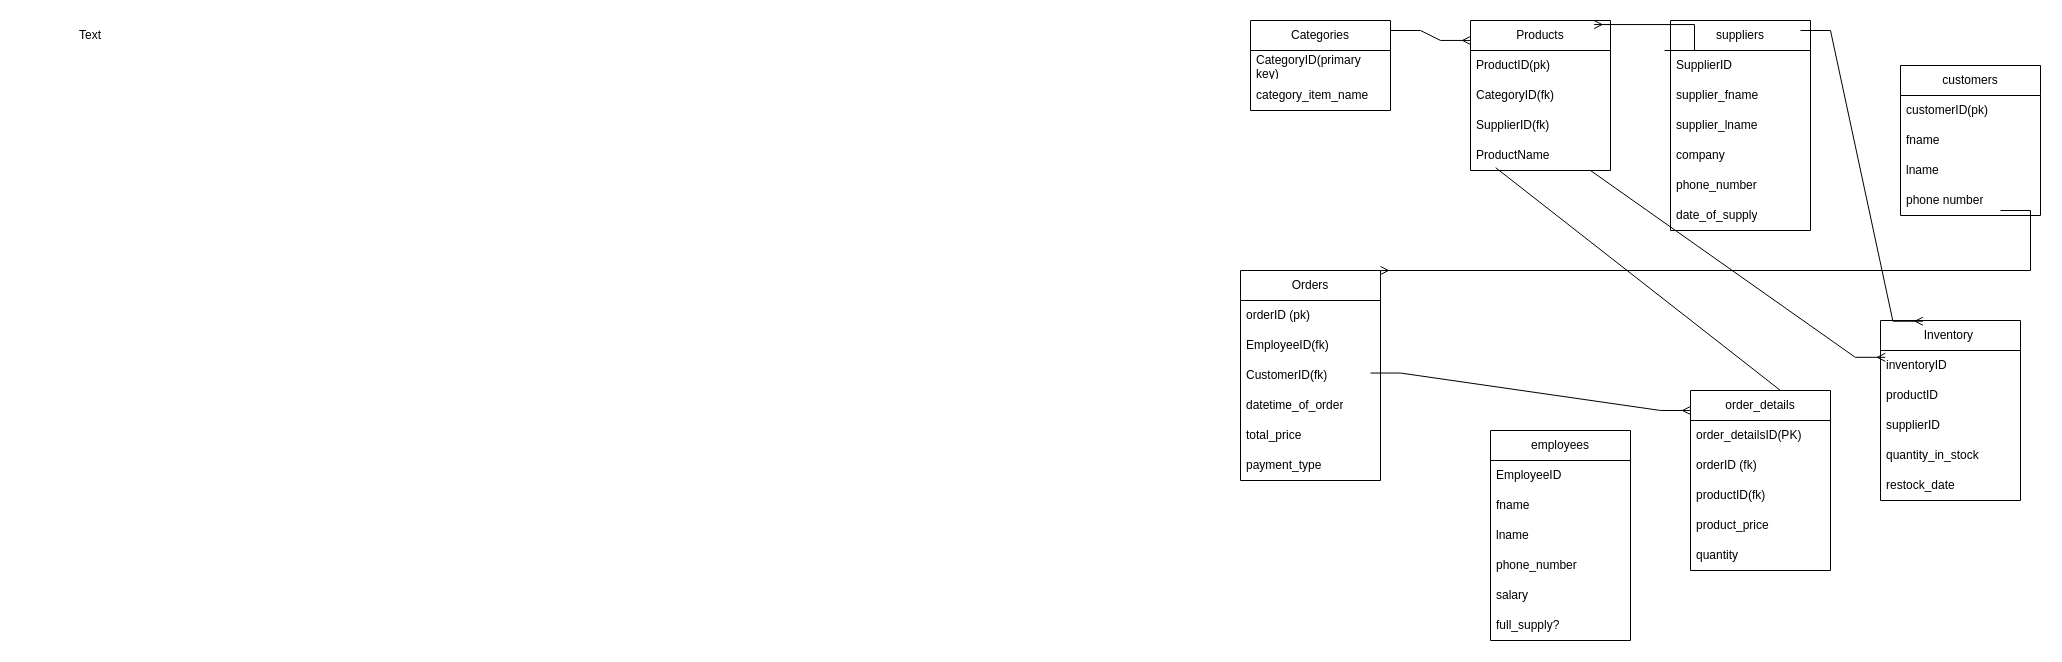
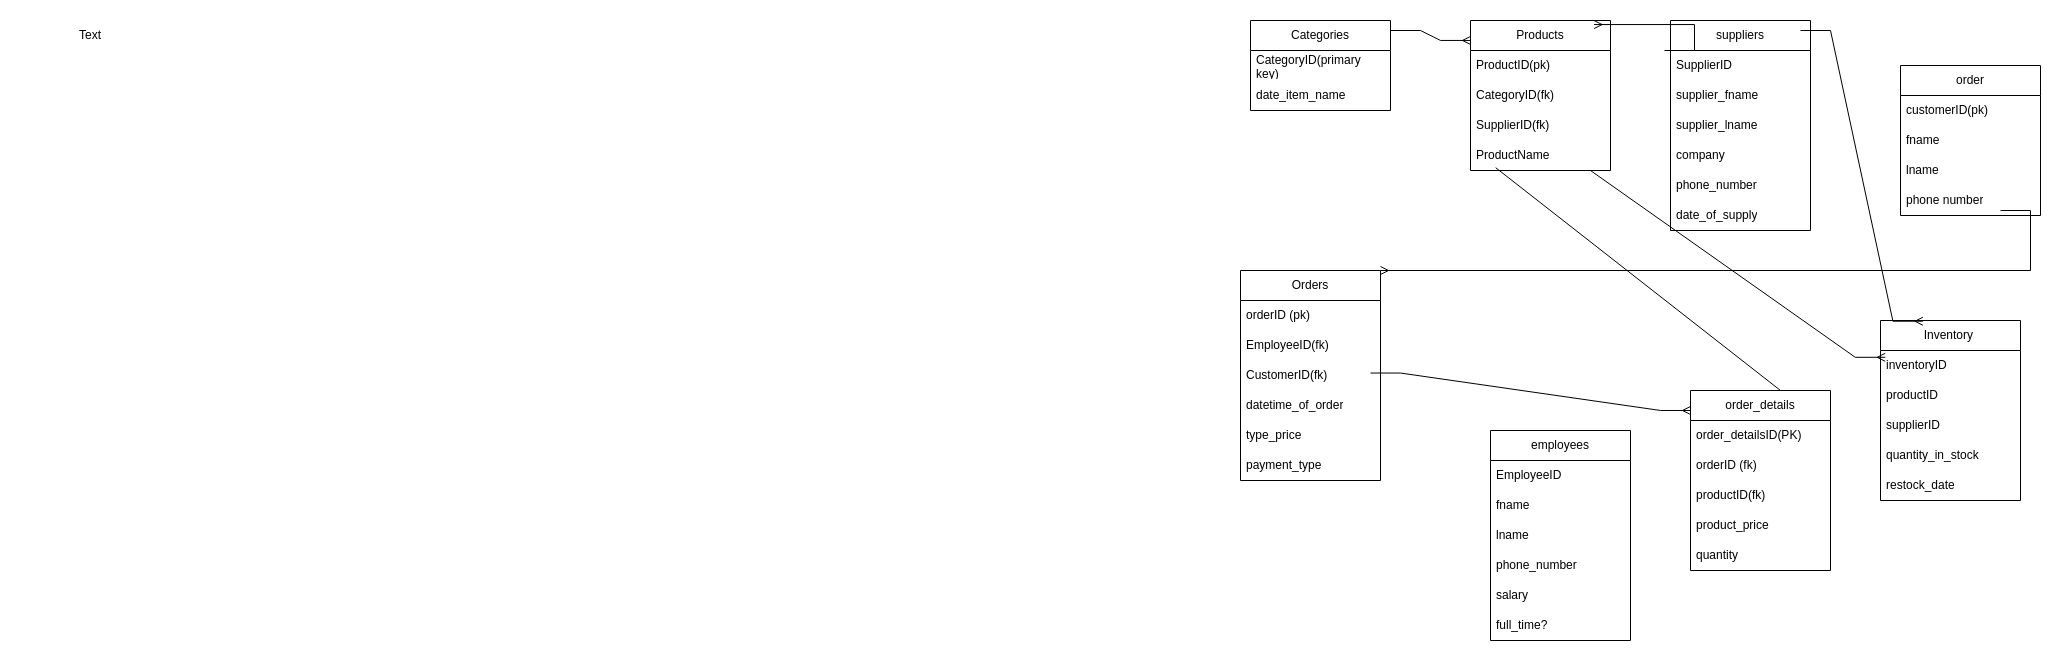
  <mxCell id="0" />
  <mxCell id="1" parent="0" />
  <mxCell id="2" value="Categories" style="swimlane;fontStyle=0;childLayout=stackLayout;horizontal=1;startSize=30;horizontalStack=0;resizeParent=1;resizeParentMax=0;resizeLast=0;collapsible=1;marginBottom=0;whiteSpace=wrap;html=1;" vertex="1" parent="1"><mxGeometry x="1250" y="20" width="140" height="90" as="geometry" /></mxCell>
  <mxCell id="3" value="CategoryID(primary key)" style="text;strokeColor=none;fillColor=none;align=left;verticalAlign=middle;spacingLeft=4;spacingRight=4;overflow=hidden;points=[[0,0.5],[1,0.5]];portConstraint=eastwest;rotatable=0;whiteSpace=wrap;html=1;" vertex="1" parent="2"><mxGeometry y="30" width="140" height="30" as="geometry" /></mxCell>
- <mxCell id="4" value="category_item_name" style="text;strokeColor=none;fillColor=none;align=left;verticalAlign=middle;spacingLeft=4;spacingRight=4;overflow=hidden;points=[[0,0.5],[1,0.5]];portConstraint=eastwest;rotatable=0;whiteSpace=wrap;html=1;" vertex="1" parent="2"><mxGeometry y="60" width="140" height="30" as="geometry" /></mxCell>
+ <mxCell id="4" value="date_item_name" style="text;strokeColor=none;fillColor=none;align=left;verticalAlign=middle;spacingLeft=4;spacingRight=4;overflow=hidden;points=[[0,0.5],[1,0.5]];portConstraint=eastwest;rotatable=0;whiteSpace=wrap;html=1;" vertex="1" parent="2"><mxGeometry y="60" width="140" height="30" as="geometry" /></mxCell>
  <mxCell id="5" value="Products" style="swimlane;fontStyle=0;childLayout=stackLayout;horizontal=1;startSize=30;horizontalStack=0;resizeParent=1;resizeParentMax=0;resizeLast=0;collapsible=1;marginBottom=0;whiteSpace=wrap;html=1;" vertex="1" parent="1"><mxGeometry x="1470" y="20" width="140" height="150" as="geometry" /></mxCell>
  <mxCell id="6" value="ProductID(pk)" style="text;strokeColor=none;fillColor=none;align=left;verticalAlign=middle;spacingLeft=4;spacingRight=4;overflow=hidden;points=[[0,0.5],[1,0.5]];portConstraint=eastwest;rotatable=0;whiteSpace=wrap;html=1;" vertex="1" parent="5"><mxGeometry y="30" width="140" height="30" as="geometry" /></mxCell>
  <mxCell id="7" value="" style="edgeStyle=entityRelationEdgeStyle;fontSize=12;html=1;endArrow=ERmany;rounded=0;entryX=0.034;entryY=0.227;entryDx=0;entryDy=0;entryPerimeter=0;" edge="1" parent="5" target="46"><mxGeometry width="100" height="100" relative="1" as="geometry"><mxPoint x="90" y="150" as="sourcePoint" /><mxPoint x="190" y="50" as="targetPoint" /></mxGeometry></mxCell>
  <mxCell id="8" value="CategoryID(fk)" style="text;strokeColor=none;fillColor=none;align=left;verticalAlign=middle;spacingLeft=4;spacingRight=4;overflow=hidden;points=[[0,0.5],[1,0.5]];portConstraint=eastwest;rotatable=0;whiteSpace=wrap;html=1;" vertex="1" parent="5"><mxGeometry y="60" width="140" height="30" as="geometry" /></mxCell>
  <mxCell id="9" value="SupplierID(fk)" style="text;strokeColor=none;fillColor=none;align=left;verticalAlign=middle;spacingLeft=4;spacingRight=4;overflow=hidden;points=[[0,0.5],[1,0.5]];portConstraint=eastwest;rotatable=0;whiteSpace=wrap;html=1;" vertex="1" parent="5"><mxGeometry y="90" width="140" height="30" as="geometry" /></mxCell>
  <mxCell id="10" value="ProductName" style="text;strokeColor=none;fillColor=none;align=left;verticalAlign=middle;spacingLeft=4;spacingRight=4;overflow=hidden;points=[[0,0.5],[1,0.5]];portConstraint=eastwest;rotatable=0;whiteSpace=wrap;html=1;" vertex="1" parent="5"><mxGeometry y="120" width="140" height="30" as="geometry" /></mxCell>
  <mxCell id="11" value="Text" style="text;html=1;align=center;verticalAlign=middle;whiteSpace=wrap;rounded=0;" vertex="1" parent="1"><mxGeometry x="20" y="20" width="140" height="30" as="geometry" /></mxCell>
  <mxCell id="12" value="suppliers" style="swimlane;fontStyle=0;childLayout=stackLayout;horizontal=1;startSize=30;horizontalStack=0;resizeParent=1;resizeParentMax=0;resizeLast=0;collapsible=1;marginBottom=0;whiteSpace=wrap;html=1;" vertex="1" parent="1"><mxGeometry x="1670" y="20" width="140" height="210" as="geometry" /></mxCell>
  <mxCell id="13" value="SupplierID" style="text;strokeColor=none;fillColor=none;align=left;verticalAlign=middle;spacingLeft=4;spacingRight=4;overflow=hidden;points=[[0,0.5],[1,0.5]];portConstraint=eastwest;rotatable=0;whiteSpace=wrap;html=1;" vertex="1" parent="12"><mxGeometry y="30" width="140" height="30" as="geometry" /></mxCell>
  <mxCell id="14" value="supplier_fname" style="text;strokeColor=none;fillColor=none;align=left;verticalAlign=middle;spacingLeft=4;spacingRight=4;overflow=hidden;points=[[0,0.5],[1,0.5]];portConstraint=eastwest;rotatable=0;whiteSpace=wrap;html=1;" vertex="1" parent="12"><mxGeometry y="60" width="140" height="30" as="geometry" /></mxCell>
  <mxCell id="15" value="supplier_lname" style="text;strokeColor=none;fillColor=none;align=left;verticalAlign=middle;spacingLeft=4;spacingRight=4;overflow=hidden;points=[[0,0.5],[1,0.5]];portConstraint=eastwest;rotatable=0;whiteSpace=wrap;html=1;" vertex="1" parent="12"><mxGeometry y="90" width="140" height="30" as="geometry" /></mxCell>
  <mxCell id="16" value="company" style="text;strokeColor=none;fillColor=none;align=left;verticalAlign=middle;spacingLeft=4;spacingRight=4;overflow=hidden;points=[[0,0.5],[1,0.5]];portConstraint=eastwest;rotatable=0;whiteSpace=wrap;html=1;" vertex="1" parent="12"><mxGeometry y="120" width="140" height="30" as="geometry" /></mxCell>
  <mxCell id="17" value="phone_number" style="text;strokeColor=none;fillColor=none;align=left;verticalAlign=middle;spacingLeft=4;spacingRight=4;overflow=hidden;points=[[0,0.5],[1,0.5]];portConstraint=eastwest;rotatable=0;whiteSpace=wrap;html=1;" vertex="1" parent="12"><mxGeometry y="150" width="140" height="30" as="geometry" /></mxCell>
  <mxCell id="18" value="date_of_supply" style="text;strokeColor=none;fillColor=none;align=left;verticalAlign=middle;spacingLeft=4;spacingRight=4;overflow=hidden;points=[[0,0.5],[1,0.5]];portConstraint=eastwest;rotatable=0;whiteSpace=wrap;html=1;" vertex="1" parent="12"><mxGeometry y="180" width="140" height="30" as="geometry" /></mxCell>
  <mxCell id="19" value="Orders" style="swimlane;fontStyle=0;childLayout=stackLayout;horizontal=1;startSize=30;horizontalStack=0;resizeParent=1;resizeParentMax=0;resizeLast=0;collapsible=1;marginBottom=0;whiteSpace=wrap;html=1;" vertex="1" parent="1"><mxGeometry x="1240" y="270" width="140" height="210" as="geometry" /></mxCell>
  <mxCell id="20" value="orderID (pk)" style="text;strokeColor=none;fillColor=none;align=left;verticalAlign=middle;spacingLeft=4;spacingRight=4;overflow=hidden;points=[[0,0.5],[1,0.5]];portConstraint=eastwest;rotatable=0;whiteSpace=wrap;html=1;" vertex="1" parent="19"><mxGeometry y="30" width="140" height="30" as="geometry" /></mxCell>
  <mxCell id="21" value="EmployeeID(fk)" style="text;strokeColor=none;fillColor=none;align=left;verticalAlign=middle;spacingLeft=4;spacingRight=4;overflow=hidden;points=[[0,0.5],[1,0.5]];portConstraint=eastwest;rotatable=0;whiteSpace=wrap;html=1;" vertex="1" parent="19"><mxGeometry y="60" width="140" height="30" as="geometry" /></mxCell>
  <mxCell id="22" value="CustomerID(fk)" style="text;strokeColor=none;fillColor=none;align=left;verticalAlign=middle;spacingLeft=4;spacingRight=4;overflow=hidden;points=[[0,0.5],[1,0.5]];portConstraint=eastwest;rotatable=0;whiteSpace=wrap;html=1;" vertex="1" parent="19"><mxGeometry y="90" width="140" height="30" as="geometry" /></mxCell>
  <mxCell id="23" value="datetime_of_order" style="text;strokeColor=none;fillColor=none;align=left;verticalAlign=middle;spacingLeft=4;spacingRight=4;overflow=hidden;points=[[0,0.5],[1,0.5]];portConstraint=eastwest;rotatable=0;whiteSpace=wrap;html=1;" vertex="1" parent="19"><mxGeometry y="120" width="140" height="30" as="geometry" /></mxCell>
- <mxCell id="24" value="total_price" style="text;strokeColor=none;fillColor=none;align=left;verticalAlign=middle;spacingLeft=4;spacingRight=4;overflow=hidden;points=[[0,0.5],[1,0.5]];portConstraint=eastwest;rotatable=0;whiteSpace=wrap;html=1;" vertex="1" parent="19"><mxGeometry y="150" width="140" height="30" as="geometry" /></mxCell>
+ <mxCell id="24" value="type_price" style="text;strokeColor=none;fillColor=none;align=left;verticalAlign=middle;spacingLeft=4;spacingRight=4;overflow=hidden;points=[[0,0.5],[1,0.5]];portConstraint=eastwest;rotatable=0;whiteSpace=wrap;html=1;" vertex="1" parent="19"><mxGeometry y="150" width="140" height="30" as="geometry" /></mxCell>
  <mxCell id="25" value="payment_type" style="text;strokeColor=none;fillColor=none;align=left;verticalAlign=middle;spacingLeft=4;spacingRight=4;overflow=hidden;points=[[0,0.5],[1,0.5]];portConstraint=eastwest;rotatable=0;whiteSpace=wrap;html=1;" vertex="1" parent="19"><mxGeometry y="180" width="140" height="30" as="geometry" /></mxCell>
  <mxCell id="26" value="employees" style="swimlane;fontStyle=0;childLayout=stackLayout;horizontal=1;startSize=30;horizontalStack=0;resizeParent=1;resizeParentMax=0;resizeLast=0;collapsible=1;marginBottom=0;whiteSpace=wrap;html=1;" vertex="1" parent="1"><mxGeometry x="1490" y="430" width="140" height="210" as="geometry" /></mxCell>
  <mxCell id="27" value="EmployeeID" style="text;strokeColor=none;fillColor=none;align=left;verticalAlign=middle;spacingLeft=4;spacingRight=4;overflow=hidden;points=[[0,0.5],[1,0.5]];portConstraint=eastwest;rotatable=0;whiteSpace=wrap;html=1;" vertex="1" parent="26"><mxGeometry y="30" width="140" height="30" as="geometry" /></mxCell>
  <mxCell id="28" value="fname" style="text;strokeColor=none;fillColor=none;align=left;verticalAlign=middle;spacingLeft=4;spacingRight=4;overflow=hidden;points=[[0,0.5],[1,0.5]];portConstraint=eastwest;rotatable=0;whiteSpace=wrap;html=1;" vertex="1" parent="26"><mxGeometry y="60" width="140" height="30" as="geometry" /></mxCell>
  <mxCell id="29" value="lname" style="text;strokeColor=none;fillColor=none;align=left;verticalAlign=middle;spacingLeft=4;spacingRight=4;overflow=hidden;points=[[0,0.5],[1,0.5]];portConstraint=eastwest;rotatable=0;whiteSpace=wrap;html=1;" vertex="1" parent="26"><mxGeometry y="90" width="140" height="30" as="geometry" /></mxCell>
  <mxCell id="30" value="phone_number" style="text;strokeColor=none;fillColor=none;align=left;verticalAlign=middle;spacingLeft=4;spacingRight=4;overflow=hidden;points=[[0,0.5],[1,0.5]];portConstraint=eastwest;rotatable=0;whiteSpace=wrap;html=1;" vertex="1" parent="26"><mxGeometry y="120" width="140" height="30" as="geometry" /></mxCell>
  <mxCell id="31" value="salary" style="text;strokeColor=none;fillColor=none;align=left;verticalAlign=middle;spacingLeft=4;spacingRight=4;overflow=hidden;points=[[0,0.5],[1,0.5]];portConstraint=eastwest;rotatable=0;whiteSpace=wrap;html=1;" vertex="1" parent="26"><mxGeometry y="150" width="140" height="30" as="geometry" /></mxCell>
- <mxCell id="32" value="full_supply?" style="text;strokeColor=none;fillColor=none;align=left;verticalAlign=middle;spacingLeft=4;spacingRight=4;overflow=hidden;points=[[0,0.5],[1,0.5]];portConstraint=eastwest;rotatable=0;whiteSpace=wrap;html=1;" vertex="1" parent="26"><mxGeometry y="180" width="140" height="30" as="geometry" /></mxCell>
+ <mxCell id="32" value="full_time?" style="text;strokeColor=none;fillColor=none;align=left;verticalAlign=middle;spacingLeft=4;spacingRight=4;overflow=hidden;points=[[0,0.5],[1,0.5]];portConstraint=eastwest;rotatable=0;whiteSpace=wrap;html=1;" vertex="1" parent="26"><mxGeometry y="180" width="140" height="30" as="geometry" /></mxCell>
  <mxCell id="33" value="order_details" style="swimlane;fontStyle=0;childLayout=stackLayout;horizontal=1;startSize=30;horizontalStack=0;resizeParent=1;resizeParentMax=0;resizeLast=0;collapsible=1;marginBottom=0;whiteSpace=wrap;html=1;" vertex="1" parent="1"><mxGeometry x="1690" y="390" width="140" height="180" as="geometry" /></mxCell>
  <mxCell id="34" value="order_detailsID(PK)" style="text;strokeColor=none;fillColor=none;align=left;verticalAlign=middle;spacingLeft=4;spacingRight=4;overflow=hidden;points=[[0,0.5],[1,0.5]];portConstraint=eastwest;rotatable=0;whiteSpace=wrap;html=1;" vertex="1" parent="33"><mxGeometry y="30" width="140" height="30" as="geometry" /></mxCell>
  <mxCell id="35" value="orderID (fk)" style="text;strokeColor=none;fillColor=none;align=left;verticalAlign=middle;spacingLeft=4;spacingRight=4;overflow=hidden;points=[[0,0.5],[1,0.5]];portConstraint=eastwest;rotatable=0;whiteSpace=wrap;html=1;" vertex="1" parent="33"><mxGeometry y="60" width="140" height="30" as="geometry" /></mxCell>
  <mxCell id="36" value="productID(fk)" style="text;strokeColor=none;fillColor=none;align=left;verticalAlign=middle;spacingLeft=4;spacingRight=4;overflow=hidden;points=[[0,0.5],[1,0.5]];portConstraint=eastwest;rotatable=0;whiteSpace=wrap;html=1;" vertex="1" parent="33"><mxGeometry y="90" width="140" height="30" as="geometry" /></mxCell>
  <mxCell id="37" value="product_price" style="text;strokeColor=none;fillColor=none;align=left;verticalAlign=middle;spacingLeft=4;spacingRight=4;overflow=hidden;points=[[0,0.5],[1,0.5]];portConstraint=eastwest;rotatable=0;whiteSpace=wrap;html=1;" vertex="1" parent="33"><mxGeometry y="120" width="140" height="30" as="geometry" /></mxCell>
  <mxCell id="38" value="quantity" style="text;strokeColor=none;fillColor=none;align=left;verticalAlign=middle;spacingLeft=4;spacingRight=4;overflow=hidden;points=[[0,0.5],[1,0.5]];portConstraint=eastwest;rotatable=0;whiteSpace=wrap;html=1;" vertex="1" parent="33"><mxGeometry y="150" width="140" height="30" as="geometry" /></mxCell>
- <mxCell id="39" value="customers" style="swimlane;fontStyle=0;childLayout=stackLayout;horizontal=1;startSize=30;horizontalStack=0;resizeParent=1;resizeParentMax=0;resizeLast=0;collapsible=1;marginBottom=0;whiteSpace=wrap;html=1;" vertex="1" parent="1"><mxGeometry x="1900" y="65" width="140" height="150" as="geometry" /></mxCell>
+ <mxCell id="39" value="order" style="swimlane;fontStyle=0;childLayout=stackLayout;horizontal=1;startSize=30;horizontalStack=0;resizeParent=1;resizeParentMax=0;resizeLast=0;collapsible=1;marginBottom=0;whiteSpace=wrap;html=1;" vertex="1" parent="1"><mxGeometry x="1900" y="65" width="140" height="150" as="geometry" /></mxCell>
  <mxCell id="40" value="customerID(pk)" style="text;strokeColor=none;fillColor=none;align=left;verticalAlign=middle;spacingLeft=4;spacingRight=4;overflow=hidden;points=[[0,0.5],[1,0.5]];portConstraint=eastwest;rotatable=0;whiteSpace=wrap;html=1;" vertex="1" parent="39"><mxGeometry y="30" width="140" height="30" as="geometry" /></mxCell>
  <mxCell id="41" value="" style="edgeStyle=entityRelationEdgeStyle;fontSize=12;html=1;endArrow=ERmany;rounded=0;entryX=1;entryY=0;entryDx=0;entryDy=0;" edge="1" parent="39" target="19"><mxGeometry width="100" height="100" relative="1" as="geometry"><mxPoint x="100" y="145" as="sourcePoint" /><mxPoint x="200" y="45" as="targetPoint" /></mxGeometry></mxCell>
  <mxCell id="42" value="fname" style="text;strokeColor=none;fillColor=none;align=left;verticalAlign=middle;spacingLeft=4;spacingRight=4;overflow=hidden;points=[[0,0.5],[1,0.5]];portConstraint=eastwest;rotatable=0;whiteSpace=wrap;html=1;" vertex="1" parent="39"><mxGeometry y="60" width="140" height="30" as="geometry" /></mxCell>
  <mxCell id="43" value="lname" style="text;strokeColor=none;fillColor=none;align=left;verticalAlign=middle;spacingLeft=4;spacingRight=4;overflow=hidden;points=[[0,0.5],[1,0.5]];portConstraint=eastwest;rotatable=0;whiteSpace=wrap;html=1;" vertex="1" parent="39"><mxGeometry y="90" width="140" height="30" as="geometry" /></mxCell>
  <mxCell id="44" value="phone number" style="text;strokeColor=none;fillColor=none;align=left;verticalAlign=middle;spacingLeft=4;spacingRight=4;overflow=hidden;points=[[0,0.5],[1,0.5]];portConstraint=eastwest;rotatable=0;whiteSpace=wrap;html=1;" vertex="1" parent="39"><mxGeometry y="120" width="140" height="30" as="geometry" /></mxCell>
  <mxCell id="45" value="Inventory&amp;nbsp;" style="swimlane;fontStyle=0;childLayout=stackLayout;horizontal=1;startSize=30;horizontalStack=0;resizeParent=1;resizeParentMax=0;resizeLast=0;collapsible=1;marginBottom=0;whiteSpace=wrap;html=1;" vertex="1" parent="1"><mxGeometry x="1880" y="320" width="140" height="180" as="geometry" /></mxCell>
  <mxCell id="46" value="inventoryID" style="text;strokeColor=none;fillColor=none;align=left;verticalAlign=middle;spacingLeft=4;spacingRight=4;overflow=hidden;points=[[0,0.5],[1,0.5]];portConstraint=eastwest;rotatable=0;whiteSpace=wrap;html=1;" vertex="1" parent="45"><mxGeometry y="30" width="140" height="30" as="geometry" /></mxCell>
  <mxCell id="47" value="productID" style="text;strokeColor=none;fillColor=none;align=left;verticalAlign=middle;spacingLeft=4;spacingRight=4;overflow=hidden;points=[[0,0.5],[1,0.5]];portConstraint=eastwest;rotatable=0;whiteSpace=wrap;html=1;" vertex="1" parent="45"><mxGeometry y="60" width="140" height="30" as="geometry" /></mxCell>
  <mxCell id="48" value="supplierID" style="text;strokeColor=none;fillColor=none;align=left;verticalAlign=middle;spacingLeft=4;spacingRight=4;overflow=hidden;points=[[0,0.5],[1,0.5]];portConstraint=eastwest;rotatable=0;whiteSpace=wrap;html=1;" vertex="1" parent="45"><mxGeometry y="90" width="140" height="30" as="geometry" /></mxCell>
  <mxCell id="49" value="quantity_in_stock" style="text;strokeColor=none;fillColor=none;align=left;verticalAlign=middle;spacingLeft=4;spacingRight=4;overflow=hidden;points=[[0,0.5],[1,0.5]];portConstraint=eastwest;rotatable=0;whiteSpace=wrap;html=1;" vertex="1" parent="45"><mxGeometry y="120" width="140" height="30" as="geometry" /></mxCell>
  <mxCell id="50" value="restock_date" style="text;strokeColor=none;fillColor=none;align=left;verticalAlign=middle;spacingLeft=4;spacingRight=4;overflow=hidden;points=[[0,0.5],[1,0.5]];portConstraint=eastwest;rotatable=0;whiteSpace=wrap;html=1;" vertex="1" parent="45"><mxGeometry y="150" width="140" height="30" as="geometry" /></mxCell>
  <mxCell id="51" value="" style="edgeStyle=entityRelationEdgeStyle;fontSize=12;html=1;endArrow=ERmany;rounded=0;entryX=0;entryY=0.133;entryDx=0;entryDy=0;entryPerimeter=0;" edge="1" parent="1" target="5"><mxGeometry width="100" height="100" relative="1" as="geometry"><mxPoint x="1390" y="30" as="sourcePoint" /><mxPoint x="1490" y="-70" as="targetPoint" /></mxGeometry></mxCell>
  <mxCell id="52" value="" style="edgeStyle=entityRelationEdgeStyle;fontSize=12;html=1;endArrow=ERmany;rounded=0;entryX=0.883;entryY=0.027;entryDx=0;entryDy=0;entryPerimeter=0;" edge="1" parent="1" target="5"><mxGeometry width="100" height="100" relative="1" as="geometry"><mxPoint x="1664" y="50" as="sourcePoint" /><mxPoint x="1620" y="30" as="targetPoint" /></mxGeometry></mxCell>
  <mxCell id="53" value="" style="edgeStyle=entityRelationEdgeStyle;fontSize=12;html=1;endArrow=ERmany;rounded=0;entryX=0;entryY=0.111;entryDx=0;entryDy=0;entryPerimeter=0;" edge="1" parent="1" target="33"><mxGeometry width="100" height="100" relative="1" as="geometry"><mxPoint x="1370" y="372.54" as="sourcePoint" /><mxPoint x="1712.38" y="240" as="targetPoint" /></mxGeometry></mxCell>
  <mxCell id="54" value="" style="edgeStyle=entityRelationEdgeStyle;fontSize=12;html=1;endArrow=ERmany;rounded=0;exitX=1.003;exitY=0.141;exitDx=0;exitDy=0;exitPerimeter=0;entryX=0.303;entryY=0.004;entryDx=0;entryDy=0;entryPerimeter=0;" edge="1" parent="1" target="45"><mxGeometry width="100" height="100" relative="1" as="geometry"><mxPoint x="1800" y="30" as="sourcePoint" /><mxPoint x="1929.58" y="310.39" as="targetPoint" /></mxGeometry></mxCell>
  <mxCell id="55" value="" style="endArrow=none;html=1;rounded=0;exitX=0.18;exitY=0.907;exitDx=0;exitDy=0;exitPerimeter=0;" edge="1" parent="1" source="10"><mxGeometry relative="1" as="geometry"><mxPoint x="1620" y="390" as="sourcePoint" /><mxPoint x="1780" y="390" as="targetPoint" /></mxGeometry></mxCell>
